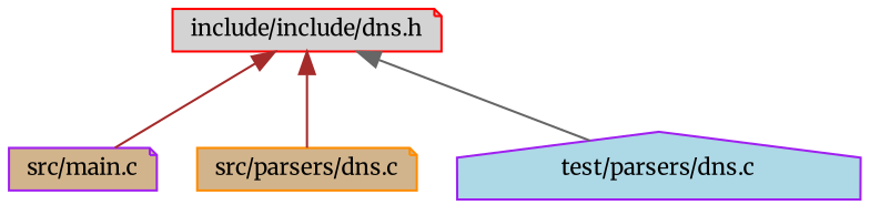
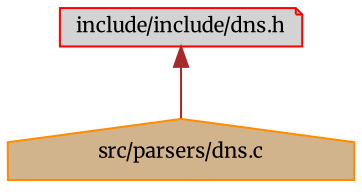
  digraph {
    fontname=Merriweather
    node [color=purple fillcolor=tan fontname=Merriweather fontsize=10 shape=note style=filled]
    edge [color=brown dir=back fontname=Merriweather fontsize=10 labelfontname=Helvetica labelfontsize=10 style=solid]
    n1 [color=red fillcolor=lightgrey fontcolor=black height=0.2 label="include/include/dns.h" width=0.4]
-   n2 [height=0.2 label="src/main.c" width=0.4]
-   n3 [color=darkorange height=0.2 label="src/parsers/dns.c" width=0.4]
-   n4 [fillcolor=lightblue height=0.2 label="test/parsers/dns.c" shape=house width=0.4]
-   n1 -> n2
+   n3 [color=darkorange height=0.2 label="src/parsers/dns.c" shape=house width=0.4]
    n1 -> n3
-   n1 -> n4 [color=gray40]
  }
